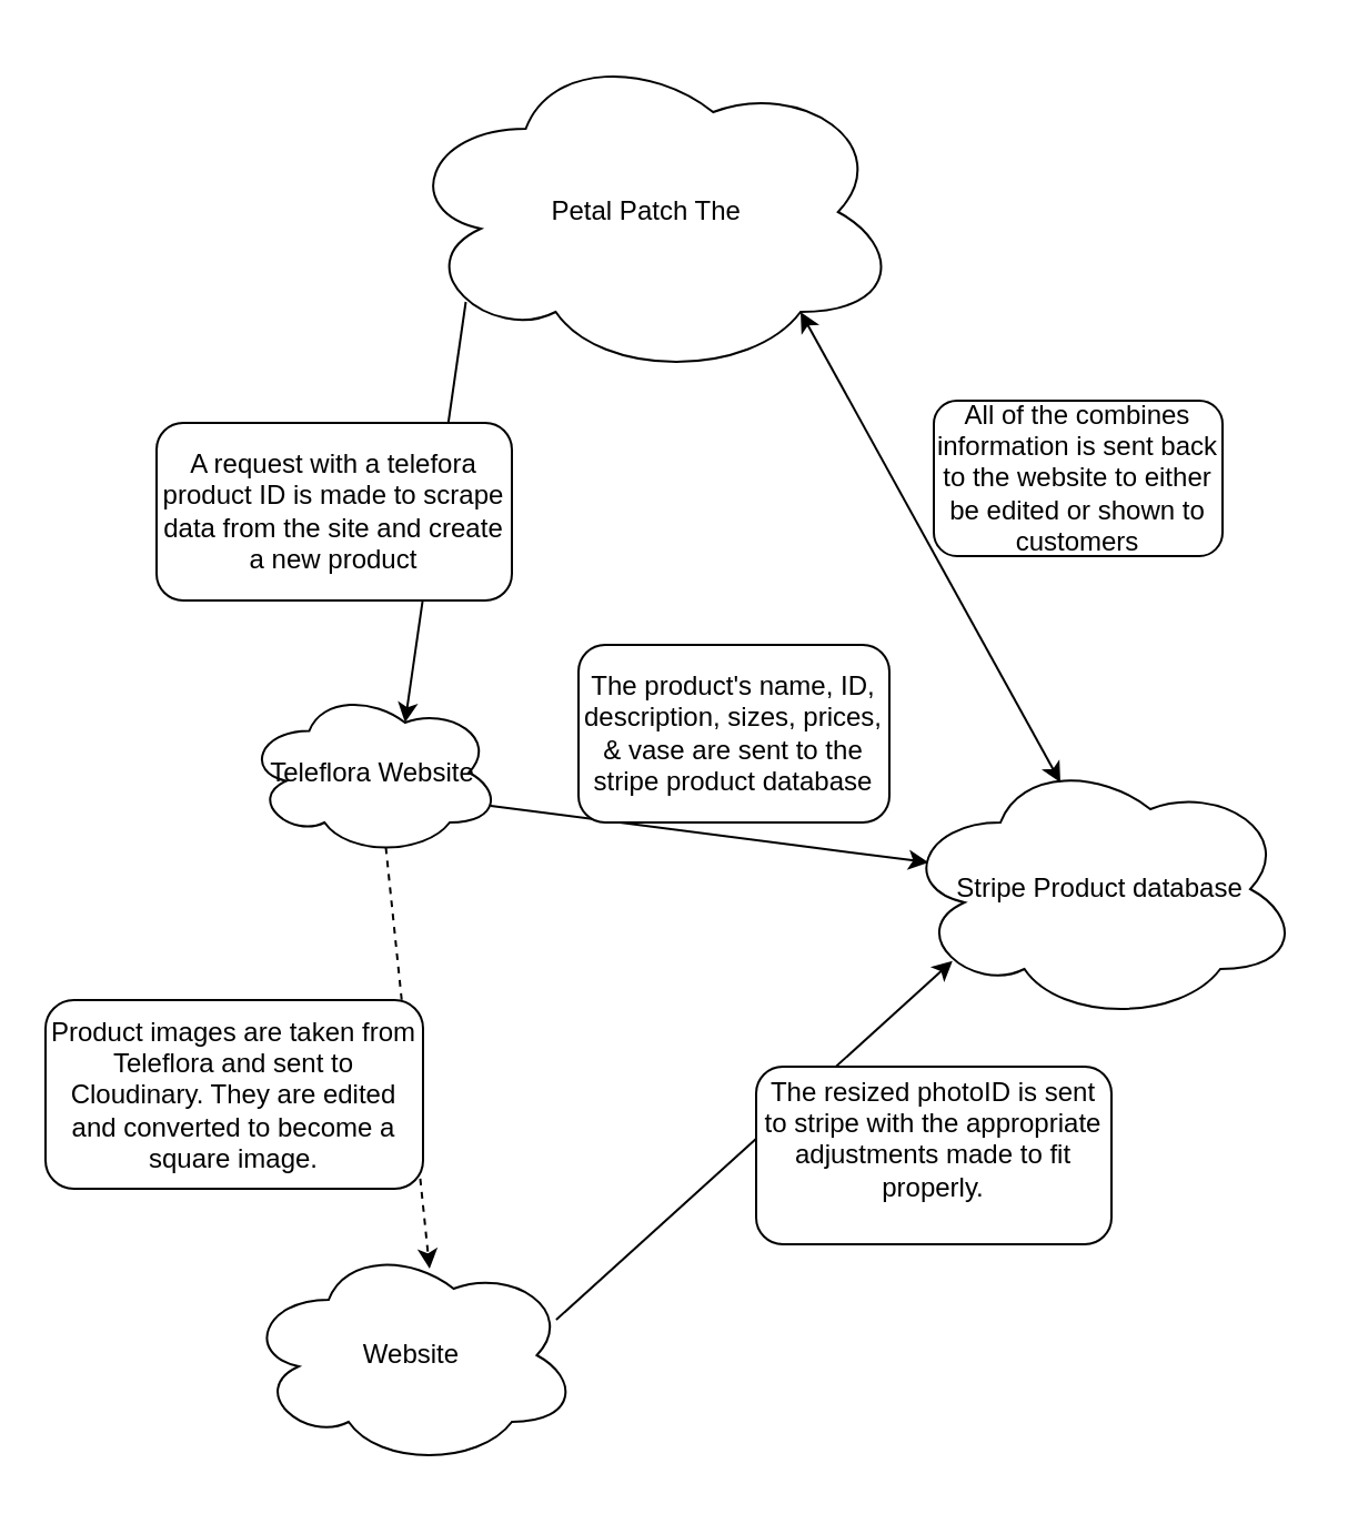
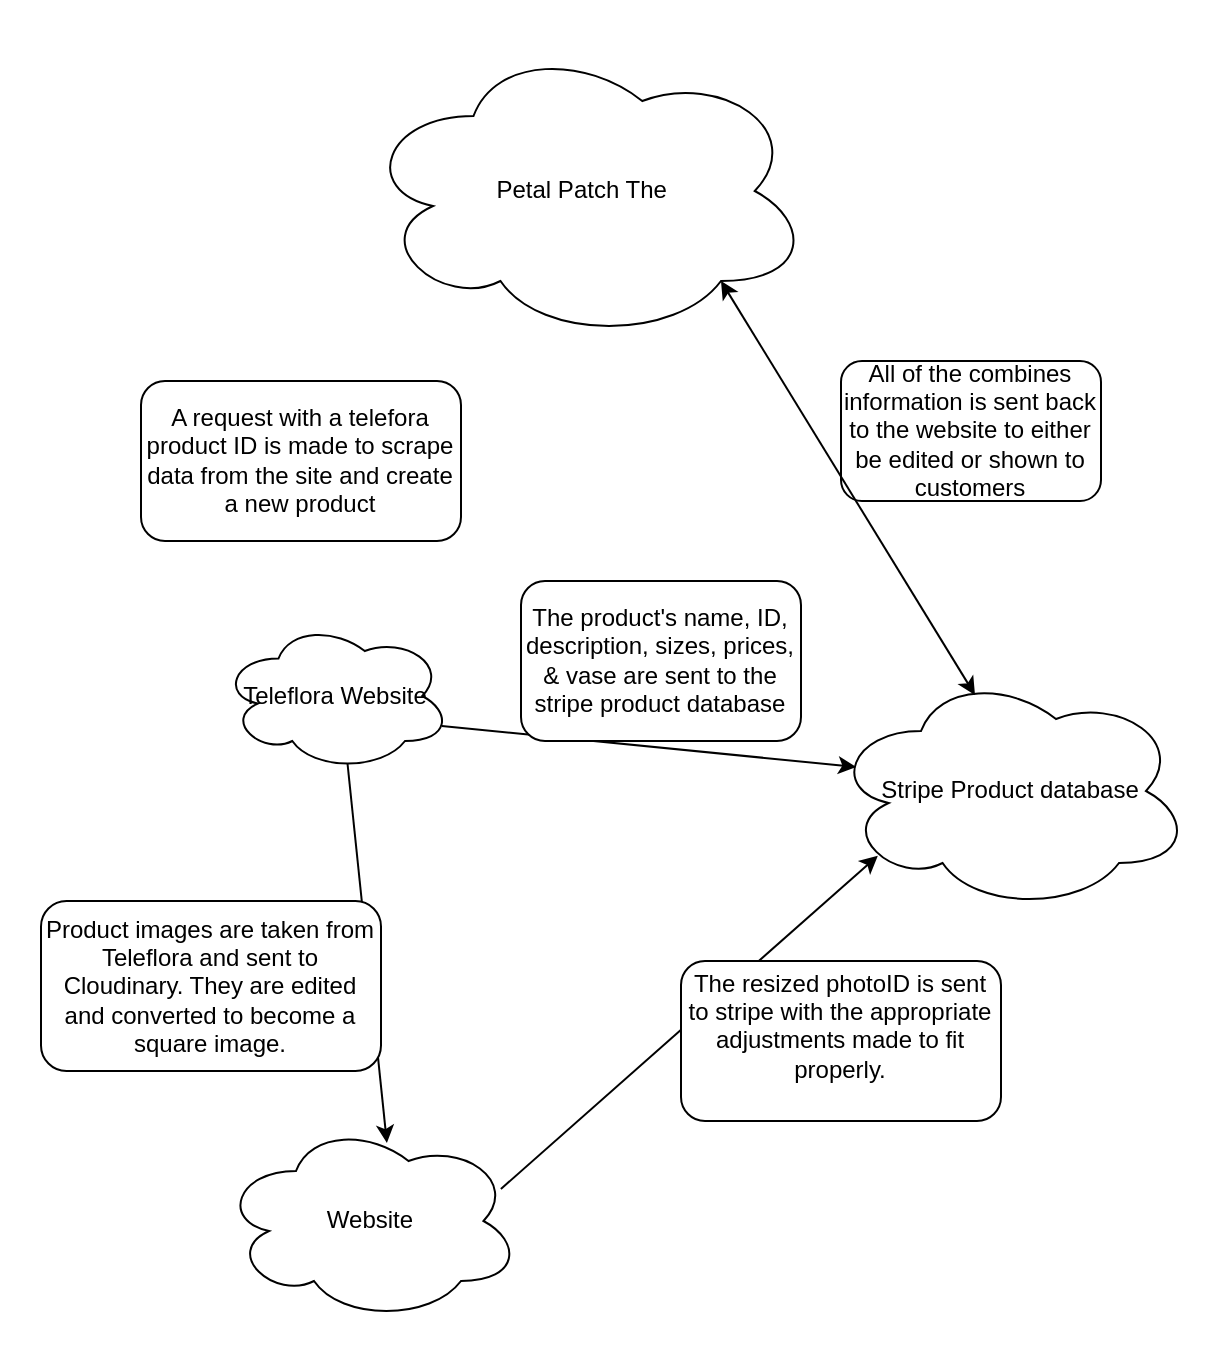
  <mxCell id="0" />
  <mxCell id="1" parent="0" />
  <mxCell id="2" value="Teleflora Website" style="ellipse;shape=cloud;whiteSpace=wrap;html=1;" vertex="1" parent="1"><mxGeometry x="110" y="310" width="115" height="75" as="geometry" /></mxCell>
  <mxCell id="3" value="Website" style="ellipse;shape=cloud;whiteSpace=wrap;html=1;" vertex="1" parent="1"><mxGeometry x="110" y="560" width="150" height="100" as="geometry" /></mxCell>
- <mxCell id="4" value="Stripe Product database" style="ellipse;shape=cloud;whiteSpace=wrap;html=1;" vertex="1" parent="1"><mxGeometry x="405" y="340" width="180" height="120" as="geometry" /></mxCell>
- <mxCell id="5" value="" style="endArrow=classic;html=1;exitX=0.55;exitY=0.95;exitDx=0;exitDy=0;exitPerimeter=0;entryX=0.553;entryY=0.11;entryDx=0;entryDy=0;entryPerimeter=0;dashed=1;" edge="1" parent="1" source="2" target="3"><mxGeometry width="50" height="50" relative="1" as="geometry"><mxPoint x="400" y="640" as="sourcePoint" /><mxPoint x="450" y="590" as="targetPoint" /></mxGeometry></mxCell>
+ <mxCell id="4" value="Stripe Product database" style="ellipse;shape=cloud;whiteSpace=wrap;html=1;" vertex="1" parent="1"><mxGeometry x="415" y="335" width="180" height="120" as="geometry" /></mxCell>
+ <mxCell id="5" value="" style="endArrow=classic;html=1;exitX=0.55;exitY=0.95;exitDx=0;exitDy=0;exitPerimeter=0;entryX=0.553;entryY=0.11;entryDx=0;entryDy=0;entryPerimeter=0;" edge="1" parent="1" source="2" target="3"><mxGeometry width="50" height="50" relative="1" as="geometry"><mxPoint x="400" y="640" as="sourcePoint" /><mxPoint x="450" y="590" as="targetPoint" /></mxGeometry></mxCell>
  <mxCell id="6" value="Product images are taken from Teleflora and sent to Cloudinary. They are edited and converted to become a square image." style="rounded=1;whiteSpace=wrap;html=1;" vertex="1" parent="1"><mxGeometry x="20" y="450" width="170" height="85" as="geometry" /></mxCell>
  <mxCell id="7" value="" style="endArrow=classic;html=1;exitX=0.96;exitY=0.7;exitDx=0;exitDy=0;exitPerimeter=0;entryX=0.07;entryY=0.4;entryDx=0;entryDy=0;entryPerimeter=0;" edge="1" parent="1" source="2" target="4"><mxGeometry width="50" height="50" relative="1" as="geometry"><mxPoint x="310" y="410" as="sourcePoint" /><mxPoint x="360" y="360" as="targetPoint" /></mxGeometry></mxCell>
  <mxCell id="8" value="" style="endArrow=classic;html=1;exitX=0.933;exitY=0.34;exitDx=0;exitDy=0;exitPerimeter=0;entryX=0.13;entryY=0.77;entryDx=0;entryDy=0;entryPerimeter=0;" edge="1" parent="1" source="3" target="4"><mxGeometry width="50" height="50" relative="1" as="geometry"><mxPoint x="290" y="620" as="sourcePoint" /><mxPoint x="340" y="570" as="targetPoint" /></mxGeometry></mxCell>
  <mxCell id="9" value="Petal Patch The&amp;nbsp;" style="ellipse;shape=cloud;whiteSpace=wrap;html=1;" vertex="1" parent="1"><mxGeometry x="180" y="20" width="225" height="150" as="geometry" /></mxCell>
- <mxCell id="10" value="" style="endArrow=classic;html=1;exitX=0.13;exitY=0.77;exitDx=0;exitDy=0;exitPerimeter=0;entryX=0.625;entryY=0.2;entryDx=0;entryDy=0;entryPerimeter=0;" edge="1" parent="1" source="9" target="2"><mxGeometry width="50" height="50" relative="1" as="geometry"><mxPoint x="250" y="250" as="sourcePoint" /><mxPoint x="300" y="200" as="targetPoint" /></mxGeometry></mxCell>
  <mxCell id="11" value="A request with a telefora product ID is made to scrape data from the site and create a new product" style="rounded=1;whiteSpace=wrap;html=1;" vertex="1" parent="1"><mxGeometry x="70" y="190" width="160" height="80" as="geometry" /></mxCell>
  <mxCell id="12" value="The resized photoID is sent to stripe with the appropriate adjustments made to fit properly.&lt;br&gt;&amp;nbsp;" style="rounded=1;whiteSpace=wrap;html=1;" vertex="1" parent="1"><mxGeometry x="340" y="480" width="160" height="80" as="geometry" /></mxCell>
  <mxCell id="13" value="The product's name, ID, description, sizes, prices, &amp;amp; vase are sent to the stripe product database&lt;br&gt;" style="rounded=1;whiteSpace=wrap;html=1;" vertex="1" parent="1"><mxGeometry x="260" y="290" width="140" height="80" as="geometry" /></mxCell>
  <mxCell id="14" value="All of the combines information is sent back to the website to either be edited or shown to customers" style="rounded=1;whiteSpace=wrap;html=1;" vertex="1" parent="1"><mxGeometry x="420" y="180" width="130" height="70" as="geometry" /></mxCell>
  <mxCell id="15" value="" style="endArrow=classic;startArrow=classic;html=1;exitX=0.4;exitY=0.1;exitDx=0;exitDy=0;exitPerimeter=0;entryX=0.8;entryY=0.8;entryDx=0;entryDy=0;entryPerimeter=0;" edge="1" parent="1" source="4" target="9"><mxGeometry width="50" height="50" relative="1" as="geometry"><mxPoint x="300" y="260" as="sourcePoint" /><mxPoint x="350" y="210" as="targetPoint" /></mxGeometry></mxCell>
